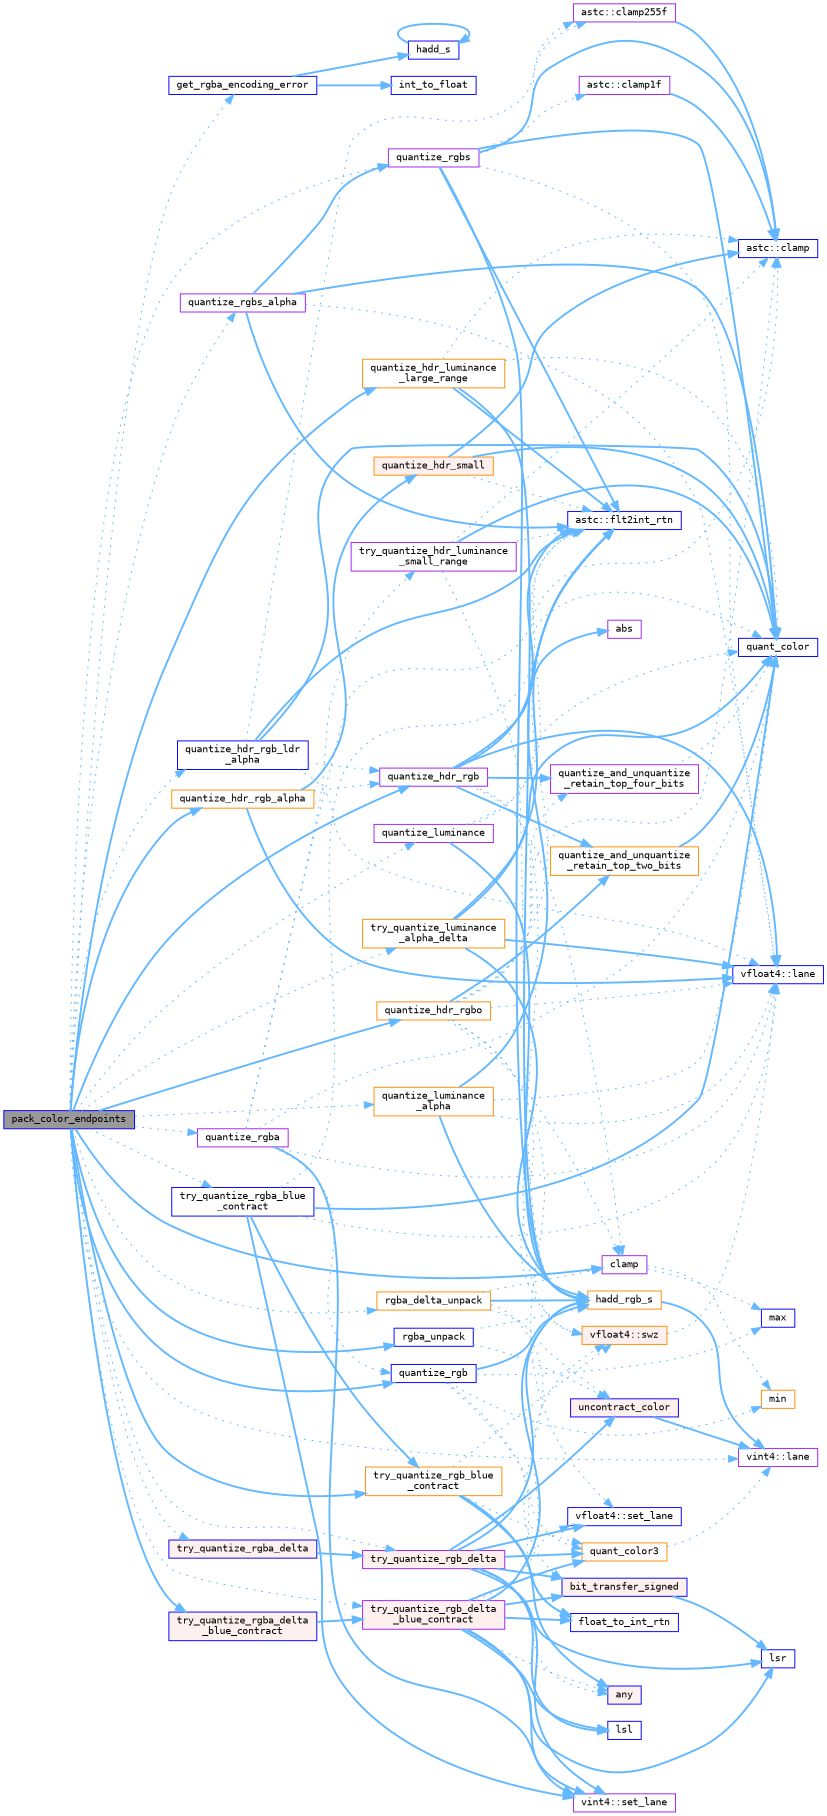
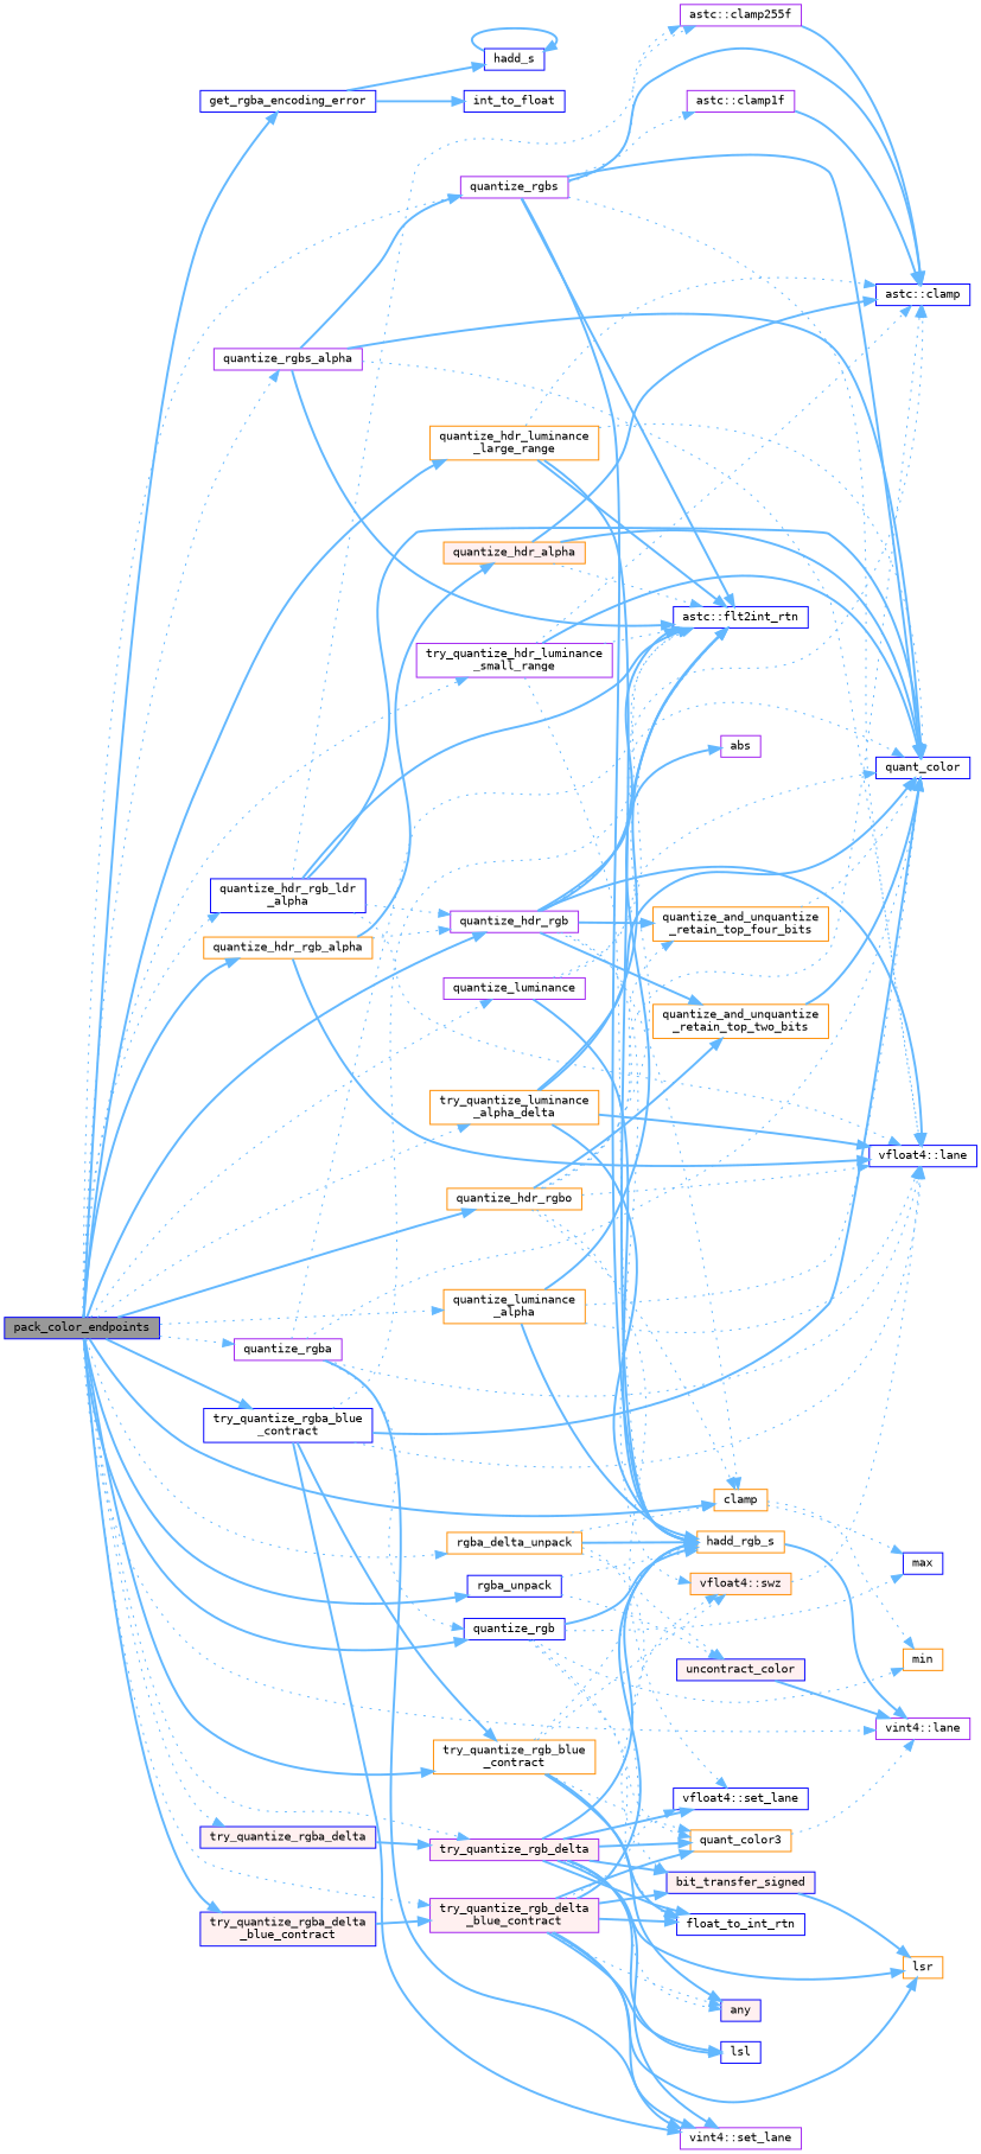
  digraph {
    fontname="DejaVu Sans Mono"
    rankdir=LR
    node [color=blue fillcolor=white fontname="DejaVu Sans Mono" fontsize=10 shape=box style=filled]
    edge [color=steelblue1 fontname="DejaVu Sans Mono" fontsize=10 labelfontname=Helvetica labelfontsize=10 style=bold]
    n1 [fillcolor=grey60 fontcolor=black height=0.2 label=pack_color_endpoints width=0.4]
-   n2 [color=purple height=0.2 label=clamp width=0.4]
+   n2 [color=darkorange height=0.2 label=clamp width=0.4]
    n3 [height=0.2 label=get_rgba_encoding_error width=0.4]
    n4 [color=purple height=0.2 label="vint4::lane" width=0.4]
    n5 [color=darkorange height=0.2 label="quantize_hdr_luminance\l_large_range" width=0.4]
    n6 [color=purple height=0.2 label=quantize_hdr_rgb width=0.4]
    n7 [color=darkorange height=0.2 label=quantize_hdr_rgb_alpha width=0.4]
    n8 [height=0.2 label="quantize_hdr_rgb_ldr\l_alpha" width=0.4]
    n9 [color=darkorange height=0.2 label=quantize_hdr_rgbo width=0.4]
    n10 [color=purple height=0.2 label=quantize_luminance width=0.4]
    n11 [color=darkorange height=0.2 label="quantize_luminance\l_alpha" width=0.4]
    n12 [height=0.2 label=quantize_rgb width=0.4]
    n13 [color=purple height=0.2 label=quantize_rgba width=0.4]
    n14 [color=purple height=0.2 label=quantize_rgbs width=0.4]
    n15 [color=purple height=0.2 label=quantize_rgbs_alpha width=0.4]
    n16 [color=darkorange height=0.2 label=rgba_delta_unpack width=0.4]
    n17 [height=0.2 label=rgba_unpack width=0.4]
    n18 [color=purple height=0.2 label="try_quantize_hdr_luminance\l_small_range" width=0.4]
    n19 [color=darkorange height=0.2 label="try_quantize_luminance\l_alpha_delta" width=0.4]
    n20 [color=darkorange height=0.2 label="try_quantize_rgb_blue\l_contract" width=0.4]
    n21 [color=purple fillcolor="#FFF0F0" height=0.2 label=try_quantize_rgb_delta width=0.4]
    n22 [color=purple fillcolor="#FFF0F0" height=0.2 label="try_quantize_rgb_delta\l_blue_contract" width=0.4]
    n23 [height=0.2 label="try_quantize_rgba_blue\l_contract" width=0.4]
    n24 [fillcolor="#FFF0F0" height=0.2 label=try_quantize_rgba_delta width=0.4]
    n25 [fillcolor="#FFF0F0" height=0.2 label="try_quantize_rgba_delta\l_blue_contract" width=0.4]
    n26 [height=0.2 label=max width=0.4]
    n27 [color=darkorange height=0.2 label=min width=0.4]
    n28 [height=0.2 label=hadd_s width=0.4]
    n29 [height=0.2 label=int_to_float width=0.4]
    n30 [height=0.2 label="astc::clamp" width=0.4]
    n31 [height=0.2 label="astc::flt2int_rtn" width=0.4]
    n32 [color=darkorange height=0.2 label=hadd_rgb_s width=0.4]
    n33 [height=0.2 label=quant_color width=0.4]
    n34 [color=purple height=0.2 label=abs width=0.4]
    n35 [height=0.2 label="vfloat4::lane" width=0.4]
-   n36 [color=purple height=0.2 label="quantize_and_unquantize\l_retain_top_four_bits" width=0.4]
+   n36 [color=darkorange height=0.2 label="quantize_and_unquantize\l_retain_top_four_bits" width=0.4]
    n37 [color=darkorange height=0.2 label="quantize_and_unquantize\l_retain_top_two_bits" width=0.4]
    n38 [color=darkorange fillcolor="#FFF0F0" height=0.2 label="vfloat4::swz" width=0.4]
-   n39 [color=darkorange fillcolor="#FFF0F0" height=0.2 label=quantize_hdr_small width=0.4]
+   n39 [color=darkorange fillcolor="#FFF0F0" height=0.2 label=quantize_hdr_alpha width=0.4]
    n40 [color=purple height=0.2 label="astc::clamp255f" width=0.4]
    n41 [height=0.2 label="vfloat4::set_lane" width=0.4]
    n42 [height=0.2 label=float_to_int_rtn width=0.4]
    n43 [color=darkorange height=0.2 label=quant_color3 width=0.4]
    n44 [color=purple height=0.2 label="vint4::set_lane" width=0.4]
    n45 [color=purple height=0.2 label="astc::clamp1f" width=0.4]
    n46 [fillcolor="#FFF0F0" height=0.2 label=bit_transfer_signed width=0.4]
    n47 [fillcolor="#FFF0F0" height=0.2 label=uncontract_color width=0.4]
    n48 [fillcolor="#FFF0F0" height=0.2 label=any width=0.4]
-   n49 [height=0.2 label=lsr width=0.4]
+   n49 [color=darkorange height=0.2 label=lsr width=0.4]
    n50 [height=0.2 label=lsl width=0.4]
    n1 -> n2
-   n1 -> n3 [style=dotted]
+   n1 -> n3
    n1 -> n4 [style=dotted]
    n1 -> n5
    n1 -> n6
    n1 -> n7
    n1 -> n8 [style=dotted]
    n1 -> n9
    n1 -> n10 [style=dotted]
    n1 -> n11 [style=dotted]
    n1 -> n12
    n1 -> n13 [style=dotted]
    n1 -> n14 [style=dotted]
    n1 -> n15 [style=dotted]
    n1 -> n16 [style=dotted]
    n1 -> n17
-   n13 -> n18 [style=dotted]
+   n1 -> n18 [style=dotted]
    n1 -> n19 [style=dotted]
    n1 -> n20
    n1 -> n21 [style=dotted]
    n1 -> n22 [style=dotted]
-   n1 -> n23 [style=dotted]
+   n1 -> n23
    n1 -> n24 [style=dotted]
    n1 -> n25
    n2 -> n26 [style=dotted]
    n2 -> n27 [style=dotted]
    n3 -> n28
    n3 -> n29
    n5 -> n30 [style=dotted]
    n5 -> n31
    n5 -> n32
    n5 -> n33 [style=dotted]
    n6 -> n2 [style=dotted]
    n6 -> n30 [style=dotted]
    n6 -> n31
    n6 -> n33 [style=dotted]
    n6 -> n34
    n6 -> n35
    n6 -> n36
    n6 -> n37
    n6 -> n38 [style=dotted]
    n7 -> n6 [style=dotted]
    n7 -> n35
    n7 -> n39
    n8 -> n6 [style=dotted]
    n8 -> n31
    n8 -> n33
    n8 -> n35 [style=dotted]
    n8 -> n40 [style=dotted]
    n9 -> n2 [style=dotted]
    n9 -> n30 [style=dotted]
    n9 -> n31 [style=dotted]
    n9 -> n35 [style=dotted]
    n9 -> n36 [style=dotted]
    n9 -> n37
-   n9 -> n38 [style=dotted]
    n9 -> n41 [style=dotted]
    n10 -> n31 [style=dotted]
    n10 -> n32
    n10 -> n33 [style=dotted]
    n11 -> n31
    n11 -> n32
    n11 -> n33 [style=dotted]
    n11 -> n35 [style=dotted]
    n12 -> n26 [style=dotted]
    n12 -> n27 [style=dotted]
    n12 -> n32
    n12 -> n42 [style=dotted]
    n12 -> n43 [style=dotted]
    n13 -> n12 [style=dotted]
    n13 -> n31 [style=dotted]
    n13 -> n33 [style=dotted]
    n13 -> n35 [style=dotted]
    n13 -> n44
    n14 -> n30
    n14 -> n31
    n14 -> n32
    n14 -> n33
    n14 -> n35 [style=dotted]
    n14 -> n40 [style=dotted]
    n14 -> n45 [style=dotted]
    n15 -> n14
    n15 -> n31
    n15 -> n33
    n15 -> n35 [style=dotted]
    n16 -> n2 [style=dotted]
    n16 -> n32
    n16 -> n46 [style=dotted]
    n16 -> n47 [style=dotted]
    n17 -> n32 [style=dotted]
    n17 -> n47 [style=dotted]
    n18 -> n30 [style=dotted]
    n18 -> n31 [style=dotted]
    n18 -> n32 [style=dotted]
    n18 -> n33
    n19 -> n31
    n19 -> n32
    n19 -> n33
    n19 -> n35
+   n20 -> n32 [style=dotted]
    n20 -> n38 [style=dotted]
    n20 -> n42
    n20 -> n43 [style=dotted]
    n20 -> n48
    n21 -> n32
    n21 -> n41
-   n21 -> n47
+   n21 -> n42
    n21 -> n43
    n21 -> n44
    n21 -> n46
    n21 -> n48 [style=dotted]
    n21 -> n49
    n21 -> n50
    n22 -> n32
    n22 -> n38 [style=dotted]
    n22 -> n41 [style=dotted]
    n22 -> n42
    n22 -> n43
    n22 -> n44
    n22 -> n46
    n22 -> n48 [style=dotted]
    n22 -> n49
    n22 -> n50
    n23 -> n20
    n23 -> n31 [style=dotted]
    n23 -> n33
    n23 -> n35 [style=dotted]
    n23 -> n44
    n24 -> n21
    n25 -> n22
    n28 -> n28
    n32 -> n4
    n36 -> n33 [style=dotted]
    n37 -> n33
    n38 -> n35 [style=dotted]
    n39 -> n30
    n39 -> n31 [style=dotted]
    n39 -> n33
    n40 -> n30
    n43 -> n4 [style=dotted]
    n45 -> n30
    n46 -> n49
    n47 -> n4
  }
